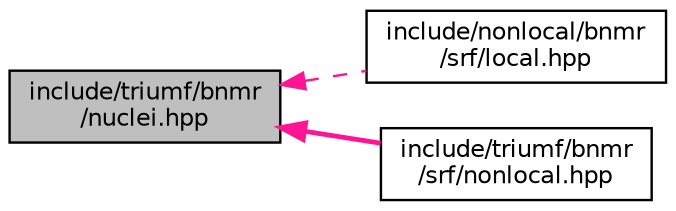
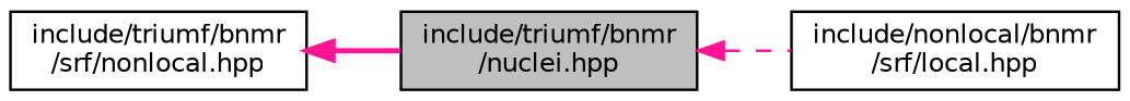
  digraph {
    rankdir=LR
    node [color=black fillcolor=white fontname=Helvetica fontsize=10 shape=record style=filled]
    edge [color=deeppink dir=back fontname=Helvetica fontsize=10 labelfontname=Helvetica labelfontsize=10]
    n1 [fillcolor=grey75 fontcolor=black height=0.2 label="include/triumf/bnmr\l/nuclei.hpp" width=0.4]
    n2 [height=0.2 label="include/nonlocal/bnmr\l/srf/local.hpp" width=0.4]
    n3 [height=0.2 label="include/triumf/bnmr\l/srf/nonlocal.hpp" width=0.4]
    n1 -> n2 [style=dashed]
-   n1 -> n3 [style=bold]
+   n3 -> n1 [style=bold]
  }
